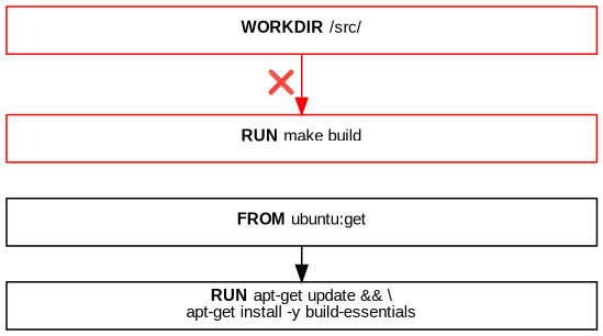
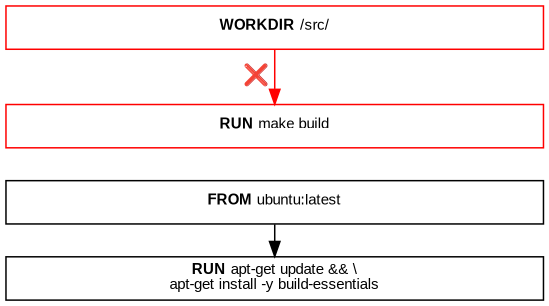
  digraph {
    fontname="Liberation Sans"
    nodesep=0.3
    rankdir=LR
    node [fontname="Liberation Sans" fontsize=10 shape=rect]
    edge [fontname="Liberation Sans" minlen=0]
-   n1 [height=0.4 label=<<B>FROM </B>ubuntu:get> width=5]
+   n1 [height=0.4 label=<<B>FROM </B>ubuntu:latest> width=5]
    n2 [height=0.4 label=<<B>RUN </B>apt-get update &amp;&amp; \\<br/>apt-get install -y build-essentials> width=5]
    n3 [color=red height=0.4 label=<<B>WORKDIR </B>/src/> width=5]
    n4 [color=red height=0.4 label=<<B>RUN </B>make build> width=5]
    n1 -> n2
    n3 -> n4 [color=red label=" ❌  "]
  }
